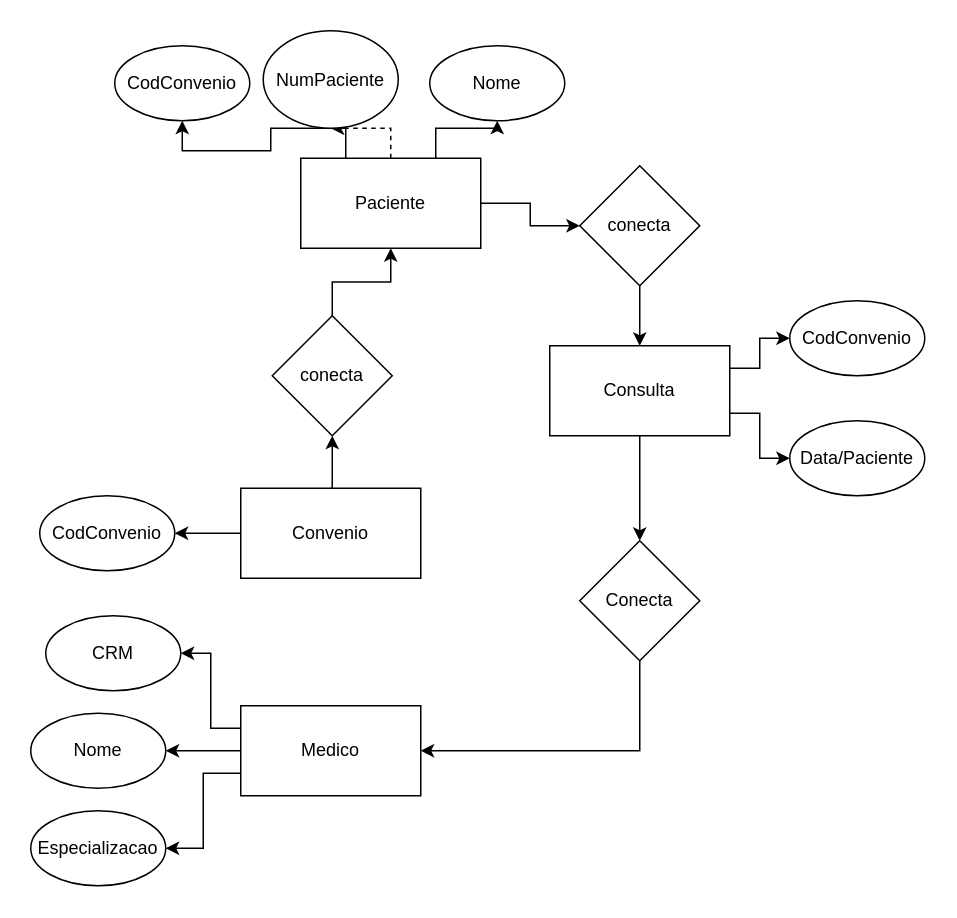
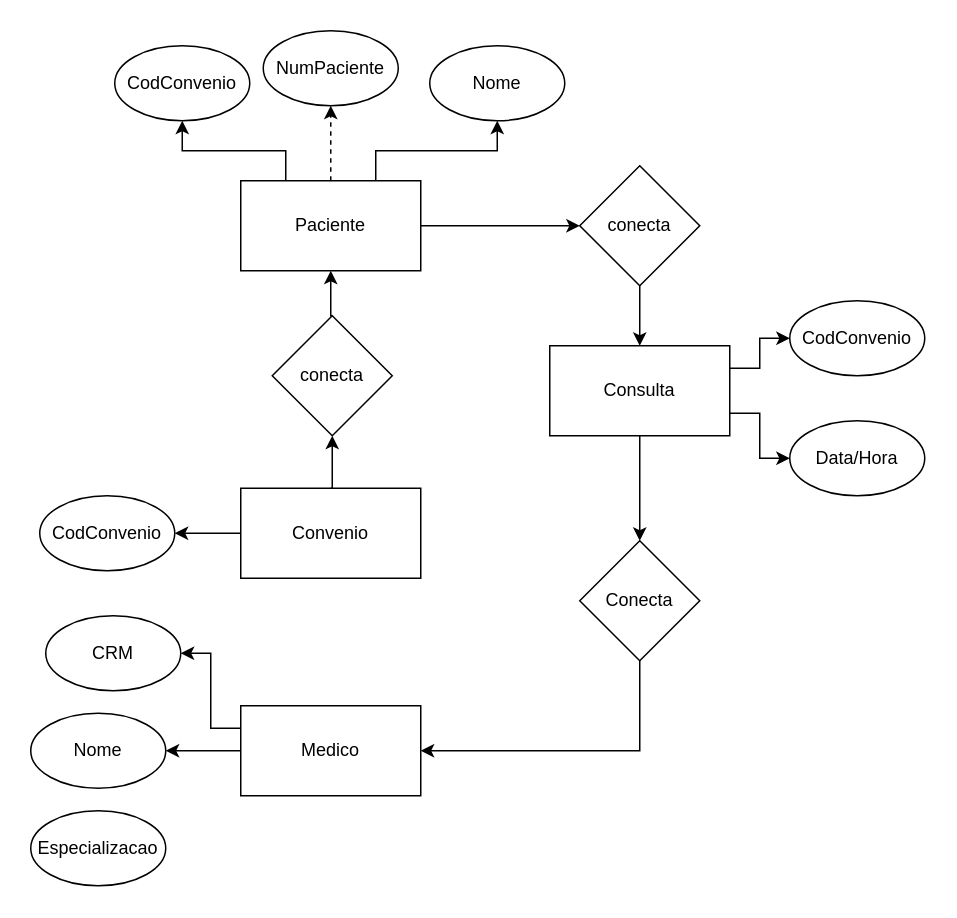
  <mxCell id="0" />
  <mxCell id="1" parent="0" />
  <mxCell id="2" style="edgeStyle=orthogonalEdgeStyle;rounded=0;orthogonalLoop=1;jettySize=auto;html=1;exitX=0.5;exitY=0;exitDx=0;exitDy=0;entryX=0.5;entryY=1;entryDx=0;entryDy=0;" edge="1" parent="1" source="4" target="27"><mxGeometry relative="1" as="geometry" /></mxCell>
  <mxCell id="3" style="edgeStyle=orthogonalEdgeStyle;rounded=0;orthogonalLoop=1;jettySize=auto;html=1;exitX=0;exitY=0.5;exitDx=0;exitDy=0;" edge="1" parent="1" source="4" target="32"><mxGeometry relative="1" as="geometry" /></mxCell>
  <mxCell id="4" value="Convenio" style="rounded=0;whiteSpace=wrap;html=1;" vertex="1" parent="1"><mxGeometry x="160" y="325" width="120" height="60" as="geometry" /></mxCell>
  <mxCell id="5" style="edgeStyle=orthogonalEdgeStyle;rounded=0;orthogonalLoop=1;jettySize=auto;html=1;exitX=0.25;exitY=0;exitDx=0;exitDy=0;entryX=0.5;entryY=1;entryDx=0;entryDy=0;" edge="1" parent="1" source="9" target="18"><mxGeometry relative="1" as="geometry" /></mxCell>
  <mxCell id="6" style="edgeStyle=orthogonalEdgeStyle;rounded=0;orthogonalLoop=1;jettySize=auto;html=1;exitX=0.75;exitY=0;exitDx=0;exitDy=0;entryX=0.5;entryY=1;entryDx=0;entryDy=0;" edge="1" parent="1" source="9" target="20"><mxGeometry relative="1" as="geometry" /></mxCell>
  <mxCell id="7" style="edgeStyle=orthogonalEdgeStyle;rounded=0;orthogonalLoop=1;jettySize=auto;html=1;exitX=0.5;exitY=0;exitDx=0;exitDy=0;entryX=0.5;entryY=1;entryDx=0;entryDy=0;dashed=1;" edge="1" parent="1" source="9" target="19"><mxGeometry relative="1" as="geometry" /></mxCell>
  <mxCell id="8" style="edgeStyle=orthogonalEdgeStyle;rounded=0;orthogonalLoop=1;jettySize=auto;html=1;exitX=1;exitY=0.5;exitDx=0;exitDy=0;entryX=0;entryY=0.5;entryDx=0;entryDy=0;" edge="1" parent="1" source="9" target="29"><mxGeometry relative="1" as="geometry" /></mxCell>
- <mxCell id="9" value="Paciente" style="rounded=0;whiteSpace=wrap;html=1;" vertex="1" parent="1"><mxGeometry x="200" y="105" width="120" height="60" as="geometry" /></mxCell>
+ <mxCell id="9" value="Paciente" style="rounded=0;whiteSpace=wrap;html=1;" vertex="1" parent="1"><mxGeometry x="160" y="120" width="120" height="60" as="geometry" /></mxCell>
  <mxCell id="10" style="edgeStyle=orthogonalEdgeStyle;rounded=0;orthogonalLoop=1;jettySize=auto;html=1;exitX=0;exitY=0.25;exitDx=0;exitDy=0;entryX=1;entryY=0.5;entryDx=0;entryDy=0;" edge="1" parent="1" source="13" target="21"><mxGeometry relative="1" as="geometry" /></mxCell>
  <mxCell id="11" style="edgeStyle=orthogonalEdgeStyle;rounded=0;orthogonalLoop=1;jettySize=auto;html=1;exitX=0;exitY=0.5;exitDx=0;exitDy=0;entryX=1;entryY=0.5;entryDx=0;entryDy=0;" edge="1" parent="1" source="13" target="22"><mxGeometry relative="1" as="geometry" /></mxCell>
- <mxCell id="12" style="edgeStyle=orthogonalEdgeStyle;rounded=0;orthogonalLoop=1;jettySize=auto;html=1;exitX=0;exitY=0.75;exitDx=0;exitDy=0;entryX=1;entryY=0.5;entryDx=0;entryDy=0;" edge="1" parent="1" source="13" target="23"><mxGeometry relative="1" as="geometry" /></mxCell>
  <mxCell id="13" value="Medico" style="rounded=0;whiteSpace=wrap;html=1;" vertex="1" parent="1"><mxGeometry x="160" y="470" width="120" height="60" as="geometry" /></mxCell>
  <mxCell id="14" style="edgeStyle=orthogonalEdgeStyle;rounded=0;orthogonalLoop=1;jettySize=auto;html=1;exitX=1;exitY=0.25;exitDx=0;exitDy=0;entryX=0;entryY=0.5;entryDx=0;entryDy=0;" edge="1" parent="1" source="17" target="24"><mxGeometry relative="1" as="geometry" /></mxCell>
  <mxCell id="15" style="edgeStyle=orthogonalEdgeStyle;rounded=0;orthogonalLoop=1;jettySize=auto;html=1;exitX=1;exitY=0.75;exitDx=0;exitDy=0;entryX=0;entryY=0.5;entryDx=0;entryDy=0;" edge="1" parent="1" source="17" target="25"><mxGeometry relative="1" as="geometry" /></mxCell>
  <mxCell id="16" style="edgeStyle=orthogonalEdgeStyle;rounded=0;orthogonalLoop=1;jettySize=auto;html=1;exitX=0.5;exitY=1;exitDx=0;exitDy=0;entryX=0.5;entryY=0;entryDx=0;entryDy=0;" edge="1" parent="1" source="17" target="31"><mxGeometry relative="1" as="geometry" /></mxCell>
  <mxCell id="17" value="Consulta" style="rounded=0;whiteSpace=wrap;html=1;" vertex="1" parent="1"><mxGeometry x="366" y="230" width="120" height="60" as="geometry" /></mxCell>
  <mxCell id="18" value="CodConvenio" style="ellipse;whiteSpace=wrap;html=1;" vertex="1" parent="1"><mxGeometry x="76" y="30" width="90" height="50" as="geometry" /></mxCell>
- <mxCell id="19" value="NumPaciente" style="ellipse;whiteSpace=wrap;html=1;" vertex="1" parent="1"><mxGeometry x="175" y="20" width="90" height="65" as="geometry" /></mxCell>
+ <mxCell id="19" value="NumPaciente" style="ellipse;whiteSpace=wrap;html=1;" vertex="1" parent="1"><mxGeometry x="175" y="20" width="90" height="50" as="geometry" /></mxCell>
  <mxCell id="20" value="Nome" style="ellipse;whiteSpace=wrap;html=1;" vertex="1" parent="1"><mxGeometry x="286" y="30" width="90" height="50" as="geometry" /></mxCell>
  <mxCell id="21" value="CRM" style="ellipse;whiteSpace=wrap;html=1;" vertex="1" parent="1"><mxGeometry x="30" y="410" width="90" height="50" as="geometry" /></mxCell>
  <mxCell id="22" value="Nome" style="ellipse;whiteSpace=wrap;html=1;" vertex="1" parent="1"><mxGeometry x="20" y="475" width="90" height="50" as="geometry" /></mxCell>
  <mxCell id="23" value="Especializacao" style="ellipse;whiteSpace=wrap;html=1;" vertex="1" parent="1"><mxGeometry x="20" y="540" width="90" height="50" as="geometry" /></mxCell>
  <mxCell id="24" value="CodConvenio" style="ellipse;whiteSpace=wrap;html=1;" vertex="1" parent="1"><mxGeometry x="526" y="200" width="90" height="50" as="geometry" /></mxCell>
- <mxCell id="25" value="Data/Paciente" style="ellipse;whiteSpace=wrap;html=1;" vertex="1" parent="1"><mxGeometry x="526" y="280" width="90" height="50" as="geometry" /></mxCell>
+ <mxCell id="25" value="Data/Hora" style="ellipse;whiteSpace=wrap;html=1;" vertex="1" parent="1"><mxGeometry x="526" y="280" width="90" height="50" as="geometry" /></mxCell>
  <mxCell id="26" style="edgeStyle=orthogonalEdgeStyle;rounded=0;orthogonalLoop=1;jettySize=auto;html=1;exitX=0.5;exitY=0;exitDx=0;exitDy=0;entryX=0.5;entryY=1;entryDx=0;entryDy=0;" edge="1" parent="1" source="27" target="9"><mxGeometry relative="1" as="geometry" /></mxCell>
  <mxCell id="27" value="conecta" style="rhombus;whiteSpace=wrap;html=1;" vertex="1" parent="1"><mxGeometry x="181" y="210" width="80" height="80" as="geometry" /></mxCell>
  <mxCell id="28" style="edgeStyle=orthogonalEdgeStyle;rounded=0;orthogonalLoop=1;jettySize=auto;html=1;exitX=0.5;exitY=1;exitDx=0;exitDy=0;entryX=0.5;entryY=0;entryDx=0;entryDy=0;" edge="1" parent="1" source="29" target="17"><mxGeometry relative="1" as="geometry" /></mxCell>
  <mxCell id="29" value="conecta" style="rhombus;whiteSpace=wrap;html=1;" vertex="1" parent="1"><mxGeometry x="386" y="110" width="80" height="80" as="geometry" /></mxCell>
  <mxCell id="30" style="edgeStyle=orthogonalEdgeStyle;rounded=0;orthogonalLoop=1;jettySize=auto;html=1;exitX=0.5;exitY=1;exitDx=0;exitDy=0;entryX=1;entryY=0.5;entryDx=0;entryDy=0;" edge="1" parent="1" source="31" target="13"><mxGeometry relative="1" as="geometry" /></mxCell>
  <mxCell id="31" value="Conecta" style="rhombus;whiteSpace=wrap;html=1;" vertex="1" parent="1"><mxGeometry x="386" y="360" width="80" height="80" as="geometry" /></mxCell>
  <mxCell id="32" value="CodConvenio" style="ellipse;whiteSpace=wrap;html=1;" vertex="1" parent="1"><mxGeometry x="26" y="330" width="90" height="50" as="geometry" /></mxCell>
